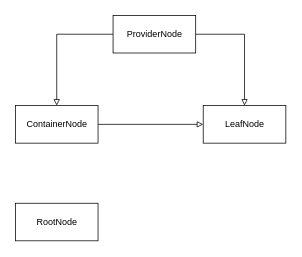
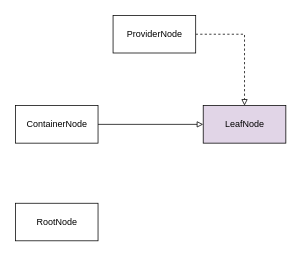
  <mxCell id="0" />
  <mxCell id="1" parent="0" />
- <mxCell id="2" value="" style="edgeStyle=orthogonalEdgeStyle;rounded=0;orthogonalLoop=1;jettySize=auto;html=1;endArrow=block;endFill=0;" edge="1" parent="1" source="4" target="6"><mxGeometry relative="1" as="geometry" /></mxCell>
- <mxCell id="3" value="" style="edgeStyle=orthogonalEdgeStyle;rounded=0;orthogonalLoop=1;jettySize=auto;html=1;endArrow=block;endFill=0;" edge="1" parent="1" source="4" target="7"><mxGeometry relative="1" as="geometry" /></mxCell>
+ <mxCell id="3" value="" style="edgeStyle=orthogonalEdgeStyle;rounded=0;orthogonalLoop=1;jettySize=auto;html=1;endArrow=block;endFill=0;dashed=1;" edge="1" parent="1" source="4" target="7"><mxGeometry relative="1" as="geometry" /></mxCell>
  <mxCell id="4" value="ProviderNode" style="html=1;" vertex="1" parent="1"><mxGeometry x="150" y="20" width="110" height="50" as="geometry" /></mxCell>
  <mxCell id="5" value="" style="edgeStyle=orthogonalEdgeStyle;rounded=0;orthogonalLoop=1;jettySize=auto;html=1;endArrow=block;endFill=0;" edge="1" parent="1" source="6" target="7"><mxGeometry relative="1" as="geometry" /></mxCell>
  <mxCell id="6" value="ContainerNode" style="html=1;" vertex="1" parent="1"><mxGeometry x="20" y="140" width="110" height="50" as="geometry" /></mxCell>
- <mxCell id="7" value="LeafNode" style="html=1;" vertex="1" parent="1"><mxGeometry x="270" y="140" width="110" height="50" as="geometry" /></mxCell>
+ <mxCell id="7" value="LeafNode" style="html=1;fillColor=#e1d5e7;" vertex="1" parent="1"><mxGeometry x="270" y="140" width="110" height="50" as="geometry" /></mxCell>
  <mxCell id="8" value="RootNode" style="html=1;" vertex="1" parent="1"><mxGeometry x="20" y="270" width="110" height="50" as="geometry" /></mxCell>
